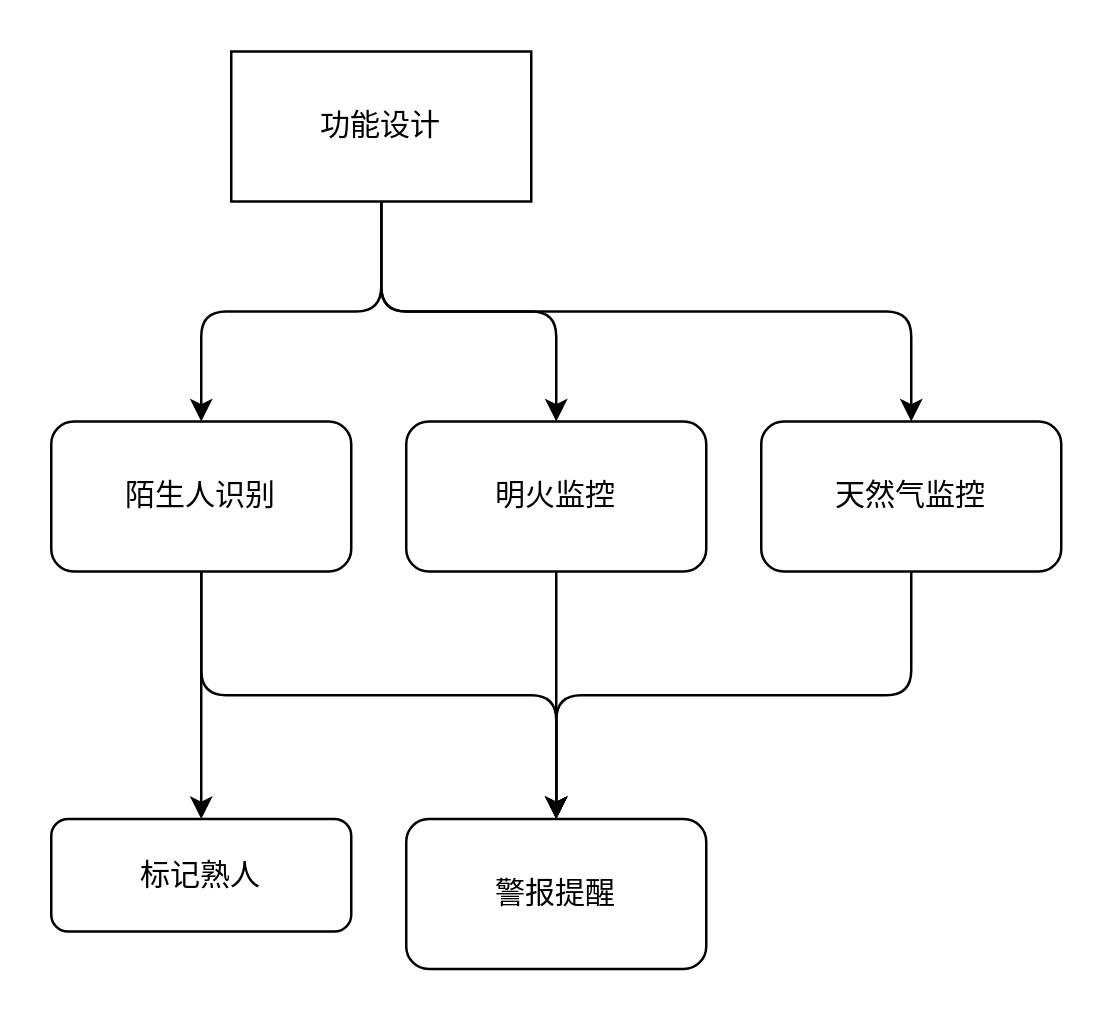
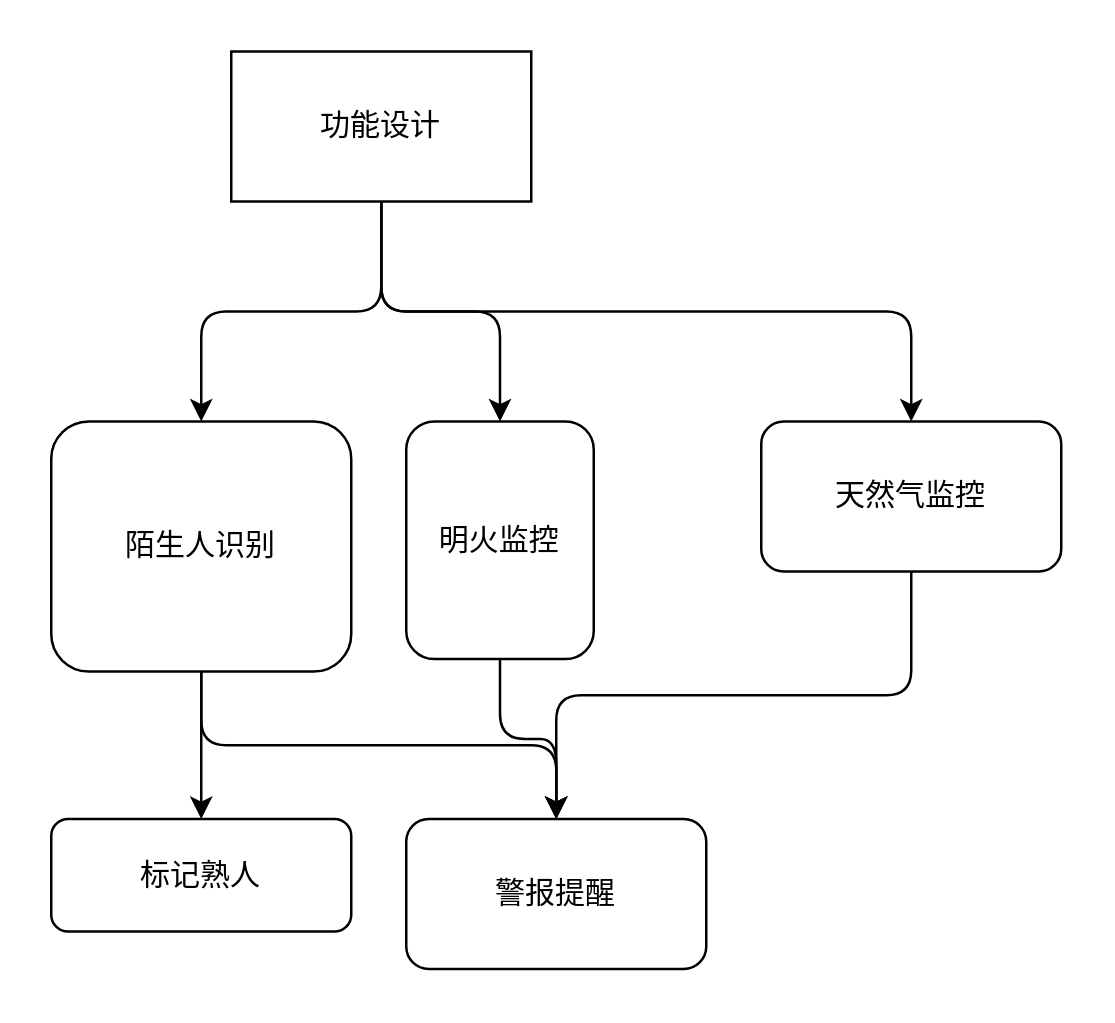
  <mxCell id="0" />
  <mxCell id="1" parent="0" />
  <mxCell id="2" style="edgeStyle=orthogonalEdgeStyle;html=1;exitX=0.5;exitY=1;exitDx=0;exitDy=0;entryX=0.5;entryY=0;entryDx=0;entryDy=0;" edge="1" parent="1" source="5" target="8"><mxGeometry relative="1" as="geometry"><mxPoint x="80" y="165" as="targetPoint" /></mxGeometry></mxCell>
  <mxCell id="3" style="edgeStyle=orthogonalEdgeStyle;html=1;exitX=0.5;exitY=1;exitDx=0;exitDy=0;entryX=0.5;entryY=0;entryDx=0;entryDy=0;" edge="1" parent="1" source="5" target="10"><mxGeometry relative="1" as="geometry"><mxPoint x="196.5" y="161" as="targetPoint" /></mxGeometry></mxCell>
  <mxCell id="4" style="edgeStyle=orthogonalEdgeStyle;html=1;exitX=0.5;exitY=1;exitDx=0;exitDy=0;entryX=0.5;entryY=0;entryDx=0;entryDy=0;" edge="1" parent="1" source="5" target="12"><mxGeometry relative="1" as="geometry" /></mxCell>
  <mxCell id="5" value="功能设计" style="rounded=0;whiteSpace=wrap;html=1;" vertex="1" parent="1"><mxGeometry x="92" y="20" width="120" height="60" as="geometry" /></mxCell>
  <mxCell id="6" style="edgeStyle=orthogonalEdgeStyle;html=1;exitX=0.5;exitY=1;exitDx=0;exitDy=0;entryX=0.5;entryY=0;entryDx=0;entryDy=0;" edge="1" parent="1" source="8" target="13"><mxGeometry relative="1" as="geometry"><mxPoint x="-6.5" y="311.5" as="targetPoint" /></mxGeometry></mxCell>
  <mxCell id="7" style="edgeStyle=orthogonalEdgeStyle;html=1;exitX=0.5;exitY=1;exitDx=0;exitDy=0;" edge="1" parent="1" source="8" target="14"><mxGeometry relative="1" as="geometry" /></mxCell>
- <mxCell id="8" value="陌生人识别" style="rounded=1;whiteSpace=wrap;html=1;" vertex="1" parent="1"><mxGeometry x="20" y="168" width="120" height="60" as="geometry" /></mxCell>
+ <mxCell id="8" value="陌生人识别" style="rounded=1;whiteSpace=wrap;html=1;" vertex="1" parent="1"><mxGeometry x="20" y="168" width="120" height="100" as="geometry" /></mxCell>
  <mxCell id="9" style="edgeStyle=orthogonalEdgeStyle;html=1;exitX=0.5;exitY=1;exitDx=0;exitDy=0;entryX=0.5;entryY=0;entryDx=0;entryDy=0;" edge="1" parent="1" source="10" target="13"><mxGeometry relative="1" as="geometry" /></mxCell>
- <mxCell id="10" value="明火监控" style="rounded=1;whiteSpace=wrap;html=1;" vertex="1" parent="1"><mxGeometry x="162" y="168" width="120" height="60" as="geometry" /></mxCell>
+ <mxCell id="10" value="明火监控" style="rounded=1;whiteSpace=wrap;html=1;" vertex="1" parent="1"><mxGeometry x="162" y="168" width="75" height="95" as="geometry" /></mxCell>
  <mxCell id="11" style="edgeStyle=orthogonalEdgeStyle;html=1;exitX=0.5;exitY=1;exitDx=0;exitDy=0;entryX=0.5;entryY=0;entryDx=0;entryDy=0;" edge="1" parent="1" source="12" target="13"><mxGeometry relative="1" as="geometry" /></mxCell>
  <mxCell id="12" value="天然气监控" style="rounded=1;whiteSpace=wrap;html=1;" vertex="1" parent="1"><mxGeometry x="304" y="168" width="120" height="60" as="geometry" /></mxCell>
  <mxCell id="13" value="警报提醒" style="rounded=1;whiteSpace=wrap;html=1;" vertex="1" parent="1"><mxGeometry x="162" y="327" width="120" height="60" as="geometry" /></mxCell>
  <mxCell id="14" value="标记熟人" style="rounded=1;whiteSpace=wrap;html=1;" vertex="1" parent="1"><mxGeometry x="20" y="327" width="120" height="45" as="geometry" /></mxCell>
